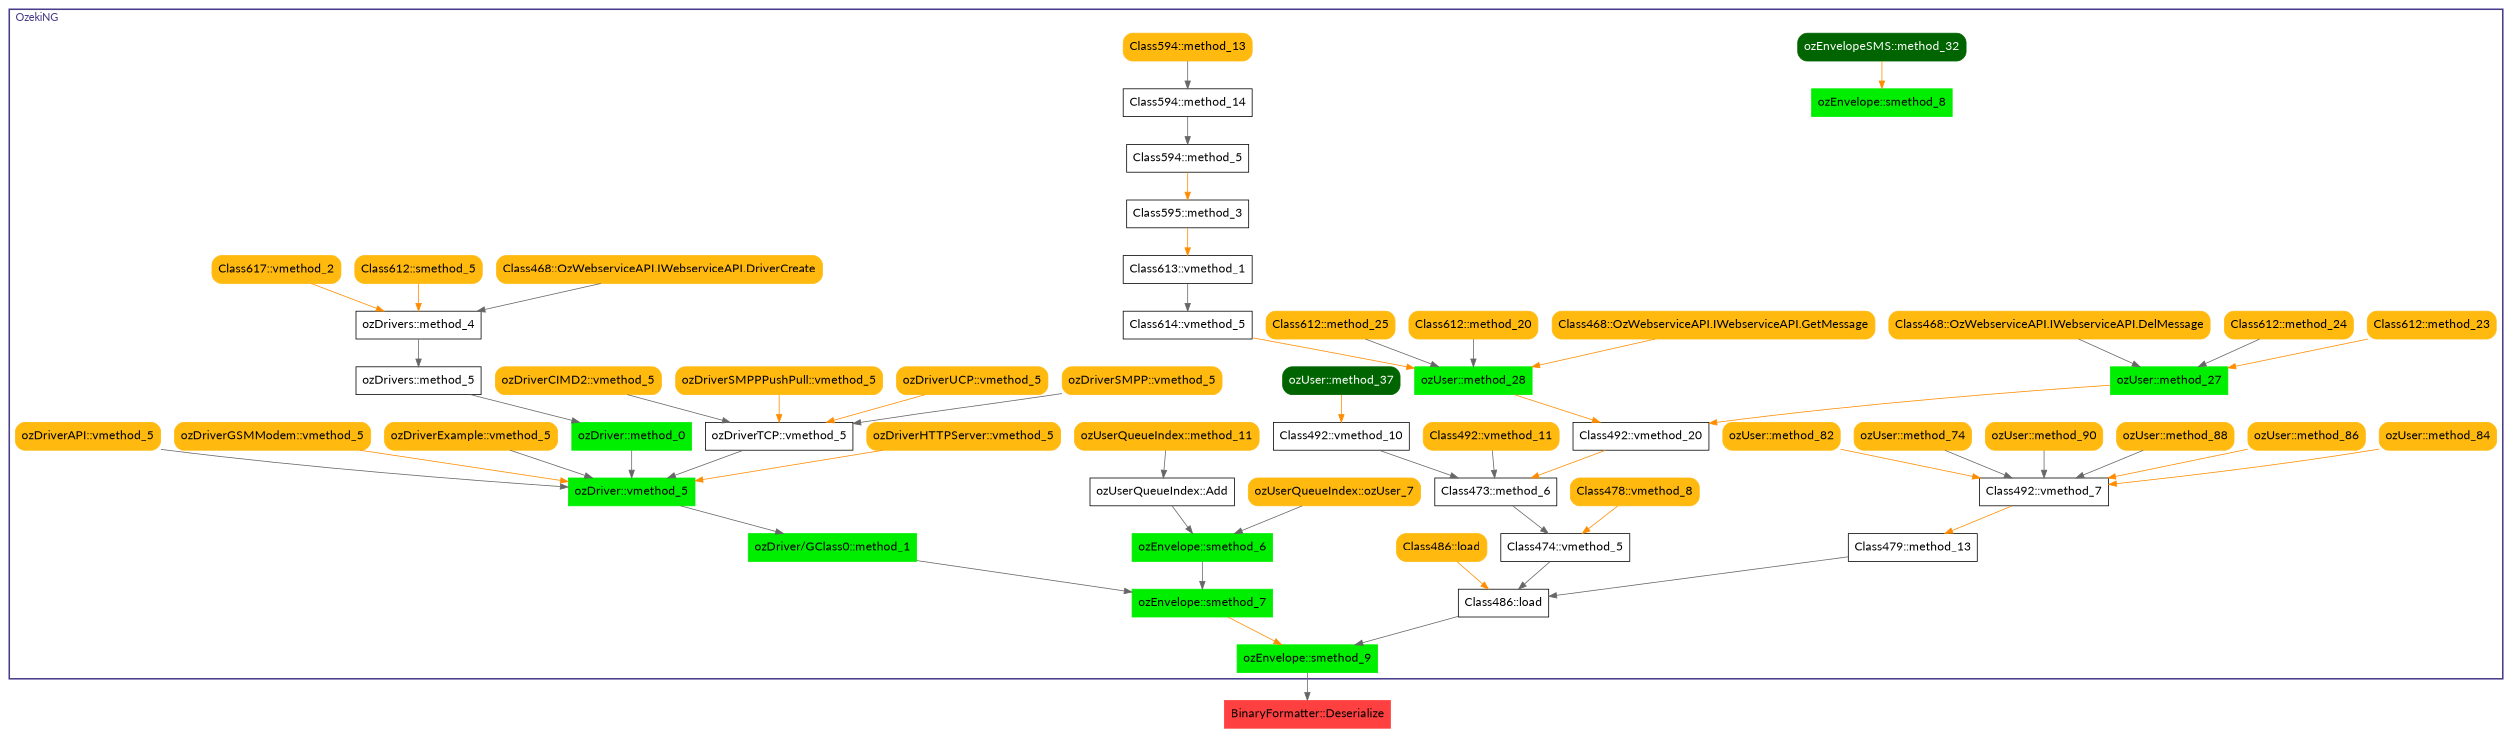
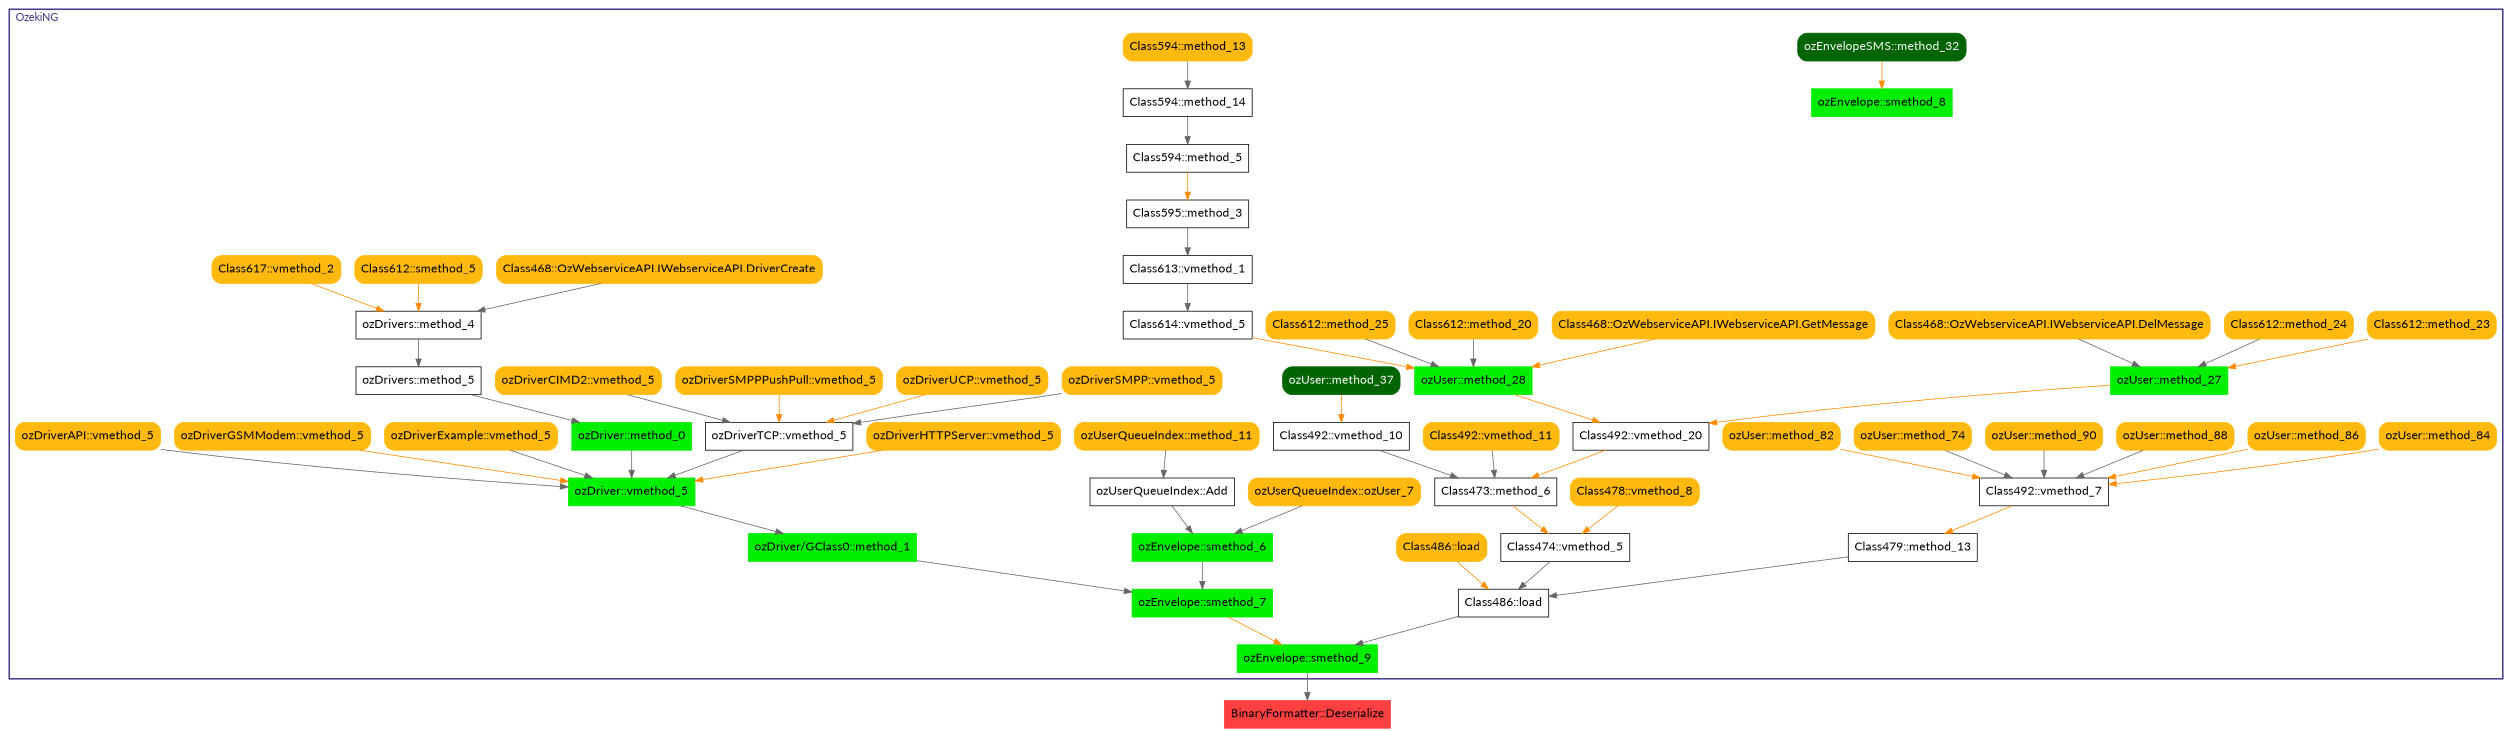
  digraph {
    fontname=Lato
    node [color=darkgoldenrod1 fillcolor=darkgoldenrod1 fontname=Lato fontsize=16 shape=box style="filled, rounded"]
    edge [color=gray40 fontname=Lato]
    n1 [color=green2 fillcolor=green2 label="ozEnvelope::smethod_9" style=filled]
    n2 [label="Class486::load" color="" fillcolor="" style=""]
    n3 [color=green2 fillcolor=green2 label="ozEnvelope::smethod_7" style=filled]
    n4 [color=green2 fillcolor=green2 label="ozEnvelope::smethod_8" style=filled]
    n5 [label="Class474::vmethod_5" color="" fillcolor="" style=""]
    n6 [label="Class479::method_13" color="" fillcolor="" style=""]
    n7 [label="Class486::load"]
    n8 [color=green2 fillcolor=green2 label="ozEnvelope::smethod_6" style=filled]
    n9 [color=green2 fillcolor=green2 label="ozDriver/GClass0::method_1" style=filled]
    n10 [color=darkgreen fillcolor=darkgreen fontcolor=white label="ozEnvelopeSMS::method_32"]
    n11 [label="Class478::vmethod_8"]
    n12 [label="Class473::method_6" color="" fillcolor="" style=""]
    n13 [label="Class492::vmethod_7" color="" fillcolor="" style=""]
    n14 [label="ozUserQueueIndex::Add" color="" fillcolor="" style=""]
    n15 [label="ozUserQueueIndex::ozUser_7"]
    n16 [color=green2 fillcolor=green2 label="ozDriver::vmethod_5" style=filled]
    n17 [label="Class492::vmethod_10" color="" fillcolor="" style=""]
    n18 [label="Class492::vmethod_11"]
    n19 [label="Class492::vmethod_20" color="" fillcolor="" style=""]
    n20 [label="ozUser::method_74"]
    n21 [label="ozUser::method_82"]
    n22 [label="ozUser::method_84"]
    n23 [label="ozUser::method_86"]
    n24 [label="ozUser::method_88"]
    n25 [label="ozUser::method_90"]
    n26 [label="ozUserQueueIndex::method_11"]
    n27 [label="ozDriverTCP::vmethod_5" color="" fillcolor="" style=""]
    n28 [color=green2 fillcolor=green2 label="ozDriver::method_0" style=filled]
    n29 [label="ozDriverExample::vmethod_5"]
    n30 [label="ozDriverGSMModem::vmethod_5"]
    n31 [label="ozDriverAPI::vmethod_5"]
    n32 [label="ozDriverHTTPServer::vmethod_5"]
    n33 [color=darkgreen fillcolor=darkgreen fontcolor=white label="ozUser::method_37"]
    n34 [color=green2 fillcolor=green2 label="ozUser::method_27" style=filled]
    n35 [color=green2 fillcolor=green2 label="ozUser::method_28" style=filled]
    n36 [label="ozDriverSMPPPushPull::vmethod_5"]
    n37 [label="ozDriverCIMD2::vmethod_5"]
    n38 [label="ozDriverSMPP::vmethod_5"]
    n39 [label="ozDriverUCP::vmethod_5"]
    n40 [label="ozDrivers::method_5" color="" fillcolor="" style=""]
    n41 [label="Class468::OzWebserviceAPI.IWebserviceAPI.DelMessage"]
    n42 [label="Class612::method_23"]
    n43 [label="Class612::method_24"]
    n44 [label="Class468::OzWebserviceAPI.IWebserviceAPI.GetMessage"]
    n45 [label="Class612::method_20"]
    n46 [label="Class612::method_25"]
    n47 [label="Class614::vmethod_5" color="" fillcolor="" style=""]
    n48 [label="ozDrivers::method_4" color="" fillcolor="" style=""]
    n49 [label="Class613::vmethod_1" color="" fillcolor="" style=""]
    n50 [label="Class468::OzWebserviceAPI.IWebserviceAPI.DriverCreate"]
    n51 [label="Class612::smethod_5"]
    n52 [label="Class617::vmethod_2"]
    n53 [label="Class595::method_3" color="" fillcolor="" style=""]
    n54 [label="Class594::method_5" color="" fillcolor="" style=""]
    n55 [label="Class594::method_14" color="" fillcolor="" style=""]
    n56 [label="Class594::method_13"]
    n57 [color=brown1 fillcolor=brown1 label="BinaryFormatter::Deserialize" style=filled]
    subgraph cluster_1 {
      color=darkslateblue
      fontcolor=darkslateblue
      label=OzekiNG
      labeljust=l
      penwidth=2
      n1
      n2
      n3
      n4
      n5
      n6
      n7
      n8
      n9
      n10
      n11
      n12
      n13
      n14
      n15
      n16
      n17
      n18
      n19
      n20
      n21
      n22
      n23
      n24
      n25
      n26
      n27
      n28
      n29
      n30
      n31
      n32
      n33
      n34
      n35
      n36
      n37
      n38
      n39
      n40
      n41
      n42
      n43
      n44
      n45
      n46
      n47
      n48
      n49
      n50
      n51
      n52
      n53
      n54
      n55
      n56
    }
    n1 -> n57
    n2 -> n1
    n3 -> n1 [color=darkorange]
    n5 -> n2
    n6 -> n2
    n7 -> n2 [color=darkorange]
    n8 -> n3
    n9 -> n3
    n10 -> n4 [color=darkorange]
    n11 -> n5 [color=darkorange]
-   n12 -> n5
+   n12 -> n5 [color=darkorange]
    n13 -> n6 [color=darkorange]
    n14 -> n8
    n15 -> n8
    n16 -> n9
    n17 -> n12
    n18 -> n12
    n19 -> n12 [color=darkorange]
    n20 -> n13
    n21 -> n13 [color=darkorange]
    n22 -> n13 [color=darkorange]
    n23 -> n13 [color=darkorange]
    n24 -> n13
    n25 -> n13
    n26 -> n14
    n27 -> n16
    n28 -> n16
    n29 -> n16
    n30 -> n16 [color=darkorange]
    n31 -> n16
    n32 -> n16 [color=darkorange]
    n33 -> n17 [color=darkorange]
    n34 -> n19 [color=darkorange]
    n35 -> n19 [color=darkorange]
    n36 -> n27 [color=darkorange]
    n37 -> n27
    n38 -> n27
    n39 -> n27 [color=darkorange]
    n40 -> n28
    n41 -> n34
    n42 -> n34 [color=darkorange]
    n43 -> n34
    n44 -> n35 [color=darkorange]
    n45 -> n35
    n46 -> n35
    n47 -> n35 [color=darkorange]
    n48 -> n40
    n49 -> n47
    n50 -> n48
    n51 -> n48 [color=darkorange]
    n52 -> n48 [color=darkorange]
-   n53 -> n49 [color=darkorange]
+   n53 -> n49
    n54 -> n53 [color=darkorange]
    n55 -> n54
    n56 -> n55
  }
